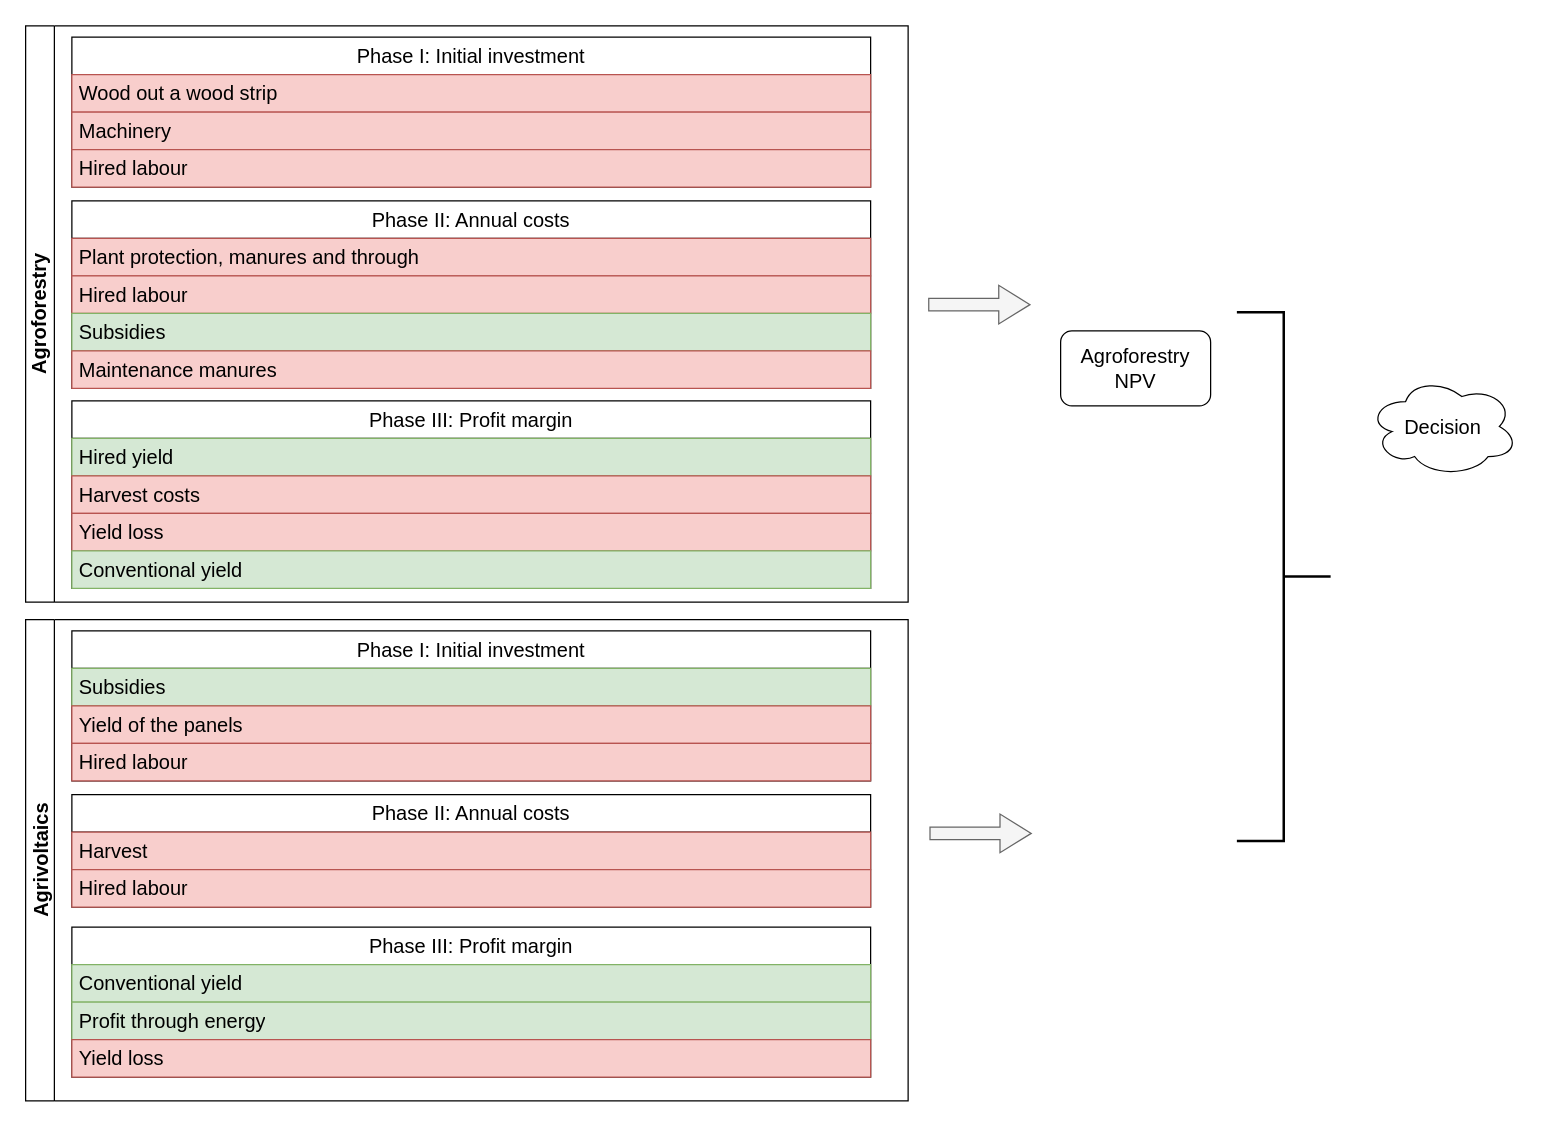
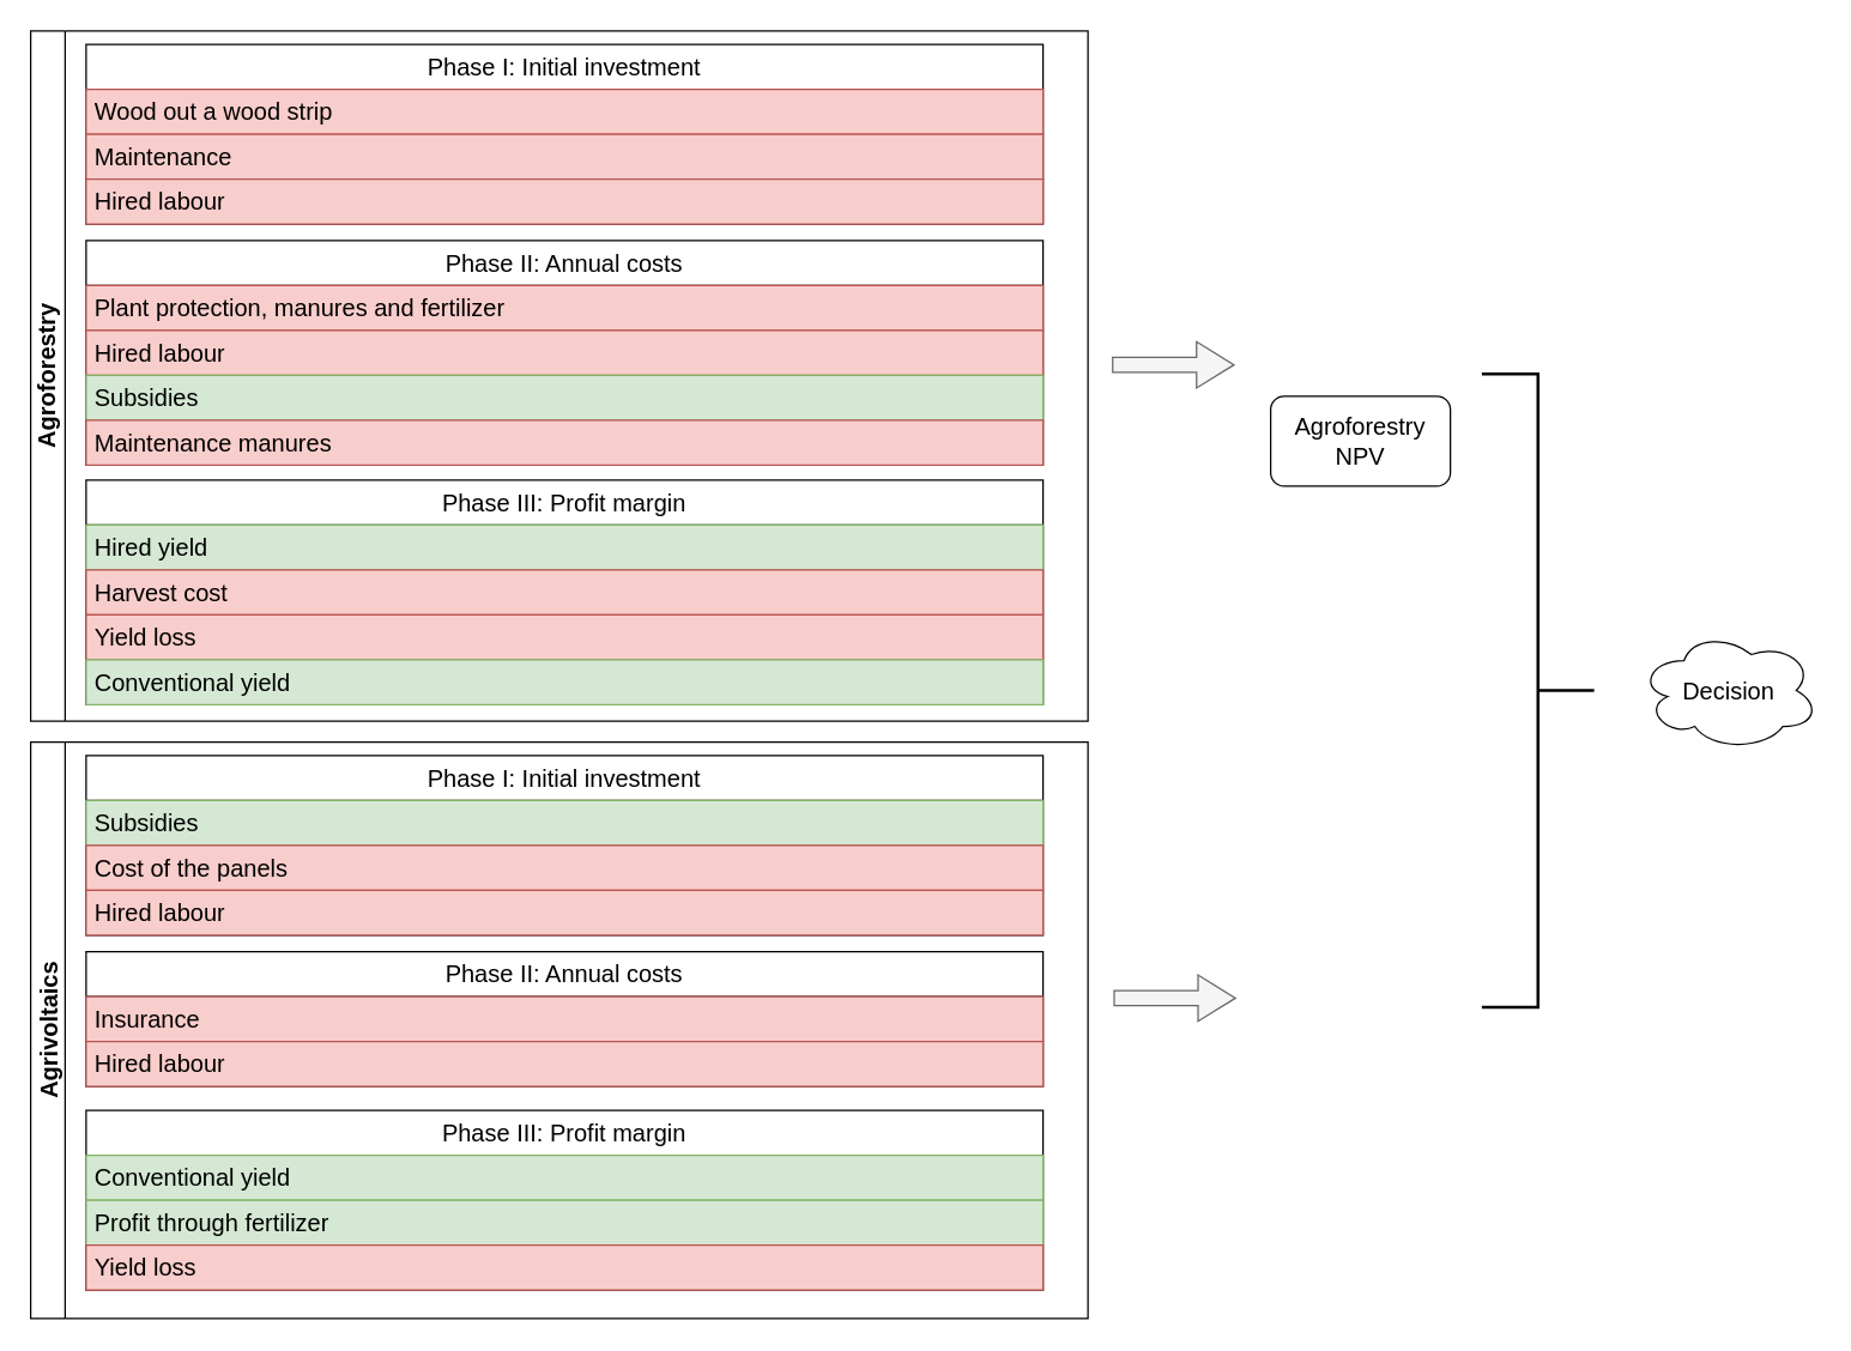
  <mxCell id="0" />
  <mxCell id="1" parent="0" />
  <mxCell id="2" value="Agroforestry" style="swimlane;horizontal=0;whiteSpace=wrap;html=1;fontSize=16;labelBackgroundColor=none;" vertex="1" parent="1"><mxGeometry x="20" y="20" width="706" height="461" as="geometry" /></mxCell>
  <mxCell id="3" value="Phase I: Initial investment" style="swimlane;fontStyle=0;childLayout=stackLayout;horizontal=1;startSize=30;horizontalStack=0;resizeParent=1;resizeParentMax=0;resizeLast=0;collapsible=1;marginBottom=0;whiteSpace=wrap;html=1;fontSize=16;labelBackgroundColor=none;" vertex="1" parent="2"><mxGeometry x="37" y="9" width="639" height="120" as="geometry" /></mxCell>
  <mxCell id="4" value="Wood out a wood strip" style="text;strokeColor=#b85450;fillColor=#f8cecc;align=left;verticalAlign=middle;spacingLeft=4;spacingRight=4;overflow=hidden;points=[[0,0.5],[1,0.5]];portConstraint=eastwest;rotatable=0;whiteSpace=wrap;html=1;fontSize=16;labelBackgroundColor=none;" vertex="1" parent="3"><mxGeometry y="30" width="639" height="30" as="geometry" /></mxCell>
- <mxCell id="5" value="Machinery" style="text;strokeColor=#b85450;fillColor=#f8cecc;align=left;verticalAlign=middle;spacingLeft=4;spacingRight=4;overflow=hidden;points=[[0,0.5],[1,0.5]];portConstraint=eastwest;rotatable=0;whiteSpace=wrap;html=1;fontSize=16;labelBackgroundColor=none;" vertex="1" parent="3"><mxGeometry y="60" width="639" height="30" as="geometry" /></mxCell>
+ <mxCell id="5" value="Maintenance" style="text;strokeColor=#b85450;fillColor=#f8cecc;align=left;verticalAlign=middle;spacingLeft=4;spacingRight=4;overflow=hidden;points=[[0,0.5],[1,0.5]];portConstraint=eastwest;rotatable=0;whiteSpace=wrap;html=1;fontSize=16;labelBackgroundColor=none;" vertex="1" parent="3"><mxGeometry y="60" width="639" height="30" as="geometry" /></mxCell>
  <mxCell id="6" value="Hired labour" style="text;strokeColor=#b85450;fillColor=#f8cecc;align=left;verticalAlign=middle;spacingLeft=4;spacingRight=4;overflow=hidden;points=[[0,0.5],[1,0.5]];portConstraint=eastwest;rotatable=0;whiteSpace=wrap;html=1;fontSize=16;labelBackgroundColor=none;" vertex="1" parent="3"><mxGeometry y="90" width="639" height="30" as="geometry" /></mxCell>
  <mxCell id="7" value="Phase II: Annual costs" style="swimlane;fontStyle=0;childLayout=stackLayout;horizontal=1;startSize=30;horizontalStack=0;resizeParent=1;resizeParentMax=0;resizeLast=0;collapsible=1;marginBottom=0;whiteSpace=wrap;html=1;fontSize=16;labelBackgroundColor=none;" vertex="1" parent="2"><mxGeometry x="37" y="140" width="639" height="150" as="geometry"><mxRectangle x="37" y="140" width="193" height="31" as="alternateBounds" /></mxGeometry></mxCell>
- <mxCell id="8" value="Plant protection, manures and through" style="text;strokeColor=#b85450;fillColor=#f8cecc;align=left;verticalAlign=middle;spacingLeft=4;spacingRight=4;overflow=hidden;points=[[0,0.5],[1,0.5]];portConstraint=eastwest;rotatable=0;whiteSpace=wrap;html=1;fontSize=16;labelBackgroundColor=none;" vertex="1" parent="7"><mxGeometry y="30" width="639" height="30" as="geometry" /></mxCell>
+ <mxCell id="8" value="Plant protection, manures and fertilizer" style="text;strokeColor=#b85450;fillColor=#f8cecc;align=left;verticalAlign=middle;spacingLeft=4;spacingRight=4;overflow=hidden;points=[[0,0.5],[1,0.5]];portConstraint=eastwest;rotatable=0;whiteSpace=wrap;html=1;fontSize=16;labelBackgroundColor=none;" vertex="1" parent="7"><mxGeometry y="30" width="639" height="30" as="geometry" /></mxCell>
  <mxCell id="9" value="Hired labour" style="text;strokeColor=#b85450;fillColor=#f8cecc;align=left;verticalAlign=middle;spacingLeft=4;spacingRight=4;overflow=hidden;points=[[0,0.5],[1,0.5]];portConstraint=eastwest;rotatable=0;whiteSpace=wrap;html=1;fontSize=16;labelBackgroundColor=none;" vertex="1" parent="7"><mxGeometry y="60" width="639" height="30" as="geometry" /></mxCell>
  <mxCell id="10" value="Subsidies" style="text;strokeColor=#82b366;fillColor=#d5e8d4;align=left;verticalAlign=middle;spacingLeft=4;spacingRight=4;overflow=hidden;points=[[0,0.5],[1,0.5]];portConstraint=eastwest;rotatable=0;whiteSpace=wrap;html=1;fontSize=16;labelBackgroundColor=none;" vertex="1" parent="7"><mxGeometry y="90" width="639" height="30" as="geometry" /></mxCell>
  <mxCell id="11" value="Maintenance manures" style="text;strokeColor=#b85450;fillColor=#f8cecc;align=left;verticalAlign=middle;spacingLeft=4;spacingRight=4;overflow=hidden;points=[[0,0.5],[1,0.5]];portConstraint=eastwest;rotatable=0;whiteSpace=wrap;html=1;fontSize=16;labelBackgroundColor=none;" vertex="1" parent="7"><mxGeometry y="120" width="639" height="30" as="geometry" /></mxCell>
  <mxCell id="12" value="Phase III: Profit margin" style="swimlane;fontStyle=0;childLayout=stackLayout;horizontal=1;startSize=30;horizontalStack=0;resizeParent=1;resizeParentMax=0;resizeLast=0;collapsible=1;marginBottom=0;whiteSpace=wrap;html=1;fontSize=16;labelBackgroundColor=none;" vertex="1" parent="2"><mxGeometry x="37" y="300" width="639" height="150" as="geometry" /></mxCell>
  <mxCell id="13" value="Hired yield" style="text;strokeColor=#82b366;fillColor=#d5e8d4;align=left;verticalAlign=middle;spacingLeft=4;spacingRight=4;overflow=hidden;points=[[0,0.5],[1,0.5]];portConstraint=eastwest;rotatable=0;whiteSpace=wrap;html=1;fontSize=16;labelBackgroundColor=none;" vertex="1" parent="12"><mxGeometry y="30" width="639" height="30" as="geometry" /></mxCell>
- <mxCell id="14" value="Harvest costs" style="text;strokeColor=#b85450;fillColor=#f8cecc;align=left;verticalAlign=middle;spacingLeft=4;spacingRight=4;overflow=hidden;points=[[0,0.5],[1,0.5]];portConstraint=eastwest;rotatable=0;whiteSpace=wrap;html=1;fontSize=16;labelBackgroundColor=none;" vertex="1" parent="12"><mxGeometry y="60" width="639" height="30" as="geometry" /></mxCell>
+ <mxCell id="14" value="Harvest cost" style="text;strokeColor=#b85450;fillColor=#f8cecc;align=left;verticalAlign=middle;spacingLeft=4;spacingRight=4;overflow=hidden;points=[[0,0.5],[1,0.5]];portConstraint=eastwest;rotatable=0;whiteSpace=wrap;html=1;fontSize=16;labelBackgroundColor=none;" vertex="1" parent="12"><mxGeometry y="60" width="639" height="30" as="geometry" /></mxCell>
  <mxCell id="15" value="Yield loss" style="text;strokeColor=#b85450;fillColor=#f8cecc;align=left;verticalAlign=middle;spacingLeft=4;spacingRight=4;overflow=hidden;points=[[0,0.5],[1,0.5]];portConstraint=eastwest;rotatable=0;whiteSpace=wrap;html=1;fontSize=16;labelBackgroundColor=none;" vertex="1" parent="12"><mxGeometry y="90" width="639" height="30" as="geometry" /></mxCell>
  <mxCell id="16" value="Conventional yield" style="text;strokeColor=#82b366;fillColor=#d5e8d4;align=left;verticalAlign=middle;spacingLeft=4;spacingRight=4;overflow=hidden;points=[[0,0.5],[1,0.5]];portConstraint=eastwest;rotatable=0;whiteSpace=wrap;html=1;fontSize=16;labelBackgroundColor=none;" vertex="1" parent="12"><mxGeometry y="120" width="639" height="30" as="geometry" /></mxCell>
  <mxCell id="17" value="Agrivoltaics" style="swimlane;horizontal=0;whiteSpace=wrap;html=1;fontSize=16;labelBackgroundColor=none;" vertex="1" parent="1"><mxGeometry x="20" y="495" width="706" height="385" as="geometry" /></mxCell>
  <mxCell id="18" value="Phase I: Initial investment" style="swimlane;fontStyle=0;childLayout=stackLayout;horizontal=1;startSize=30;horizontalStack=0;resizeParent=1;resizeParentMax=0;resizeLast=0;collapsible=1;marginBottom=0;whiteSpace=wrap;html=1;fontSize=16;labelBackgroundColor=none;" vertex="1" parent="17"><mxGeometry x="37" y="9" width="639" height="120" as="geometry" /></mxCell>
  <mxCell id="19" value="Subsidies" style="text;strokeColor=#82b366;fillColor=#d5e8d4;align=left;verticalAlign=middle;spacingLeft=4;spacingRight=4;overflow=hidden;points=[[0,0.5],[1,0.5]];portConstraint=eastwest;rotatable=0;whiteSpace=wrap;html=1;fontSize=16;labelBackgroundColor=none;" vertex="1" parent="18"><mxGeometry y="30" width="639" height="30" as="geometry" /></mxCell>
- <mxCell id="20" value="Yield of the panels" style="text;strokeColor=#b85450;fillColor=#f8cecc;align=left;verticalAlign=middle;spacingLeft=4;spacingRight=4;overflow=hidden;points=[[0,0.5],[1,0.5]];portConstraint=eastwest;rotatable=0;whiteSpace=wrap;html=1;fontSize=16;labelBackgroundColor=none;" vertex="1" parent="18"><mxGeometry y="60" width="639" height="30" as="geometry" /></mxCell>
+ <mxCell id="20" value="Cost of the panels" style="text;strokeColor=#b85450;fillColor=#f8cecc;align=left;verticalAlign=middle;spacingLeft=4;spacingRight=4;overflow=hidden;points=[[0,0.5],[1,0.5]];portConstraint=eastwest;rotatable=0;whiteSpace=wrap;html=1;fontSize=16;labelBackgroundColor=none;" vertex="1" parent="18"><mxGeometry y="60" width="639" height="30" as="geometry" /></mxCell>
  <mxCell id="21" value="Hired labour" style="text;strokeColor=#b85450;fillColor=#f8cecc;align=left;verticalAlign=middle;spacingLeft=4;spacingRight=4;overflow=hidden;points=[[0,0.5],[1,0.5]];portConstraint=eastwest;rotatable=0;whiteSpace=wrap;html=1;fontSize=16;labelBackgroundColor=none;" vertex="1" parent="18"><mxGeometry y="90" width="639" height="30" as="geometry" /></mxCell>
  <mxCell id="22" value="Phase II: Annual costs" style="swimlane;fontStyle=0;childLayout=stackLayout;horizontal=1;startSize=30;horizontalStack=0;resizeParent=1;resizeParentMax=0;resizeLast=0;collapsible=1;marginBottom=0;whiteSpace=wrap;html=1;fontSize=16;labelBackgroundColor=none;" vertex="1" parent="17"><mxGeometry x="37" y="140" width="639" height="90" as="geometry"><mxRectangle x="37" y="140" width="193" height="31" as="alternateBounds" /></mxGeometry></mxCell>
- <mxCell id="23" value="Harvest" style="text;strokeColor=#b85450;fillColor=#f8cecc;align=left;verticalAlign=middle;spacingLeft=4;spacingRight=4;overflow=hidden;points=[[0,0.5],[1,0.5]];portConstraint=eastwest;rotatable=0;whiteSpace=wrap;html=1;fontSize=16;labelBackgroundColor=none;" vertex="1" parent="22"><mxGeometry y="30" width="639" height="30" as="geometry" /></mxCell>
+ <mxCell id="23" value="Insurance" style="text;strokeColor=#b85450;fillColor=#f8cecc;align=left;verticalAlign=middle;spacingLeft=4;spacingRight=4;overflow=hidden;points=[[0,0.5],[1,0.5]];portConstraint=eastwest;rotatable=0;whiteSpace=wrap;html=1;fontSize=16;labelBackgroundColor=none;" vertex="1" parent="22"><mxGeometry y="30" width="639" height="30" as="geometry" /></mxCell>
  <mxCell id="24" value="Hired labour" style="text;strokeColor=#b85450;fillColor=#f8cecc;align=left;verticalAlign=middle;spacingLeft=4;spacingRight=4;overflow=hidden;points=[[0,0.5],[1,0.5]];portConstraint=eastwest;rotatable=0;whiteSpace=wrap;html=1;fontSize=16;labelBackgroundColor=none;" vertex="1" parent="22"><mxGeometry y="60" width="639" height="30" as="geometry" /></mxCell>
  <mxCell id="25" value="Phase III: Profit margin" style="swimlane;fontStyle=0;childLayout=stackLayout;horizontal=1;startSize=30;horizontalStack=0;resizeParent=1;resizeParentMax=0;resizeLast=0;collapsible=1;marginBottom=0;whiteSpace=wrap;html=1;fontSize=16;labelBackgroundColor=none;" vertex="1" parent="17"><mxGeometry x="37" y="246" width="639" height="120" as="geometry" /></mxCell>
  <mxCell id="26" value="Conventional yield" style="text;strokeColor=#82b366;fillColor=#d5e8d4;align=left;verticalAlign=middle;spacingLeft=4;spacingRight=4;overflow=hidden;points=[[0,0.5],[1,0.5]];portConstraint=eastwest;rotatable=0;whiteSpace=wrap;html=1;fontSize=16;labelBackgroundColor=none;" vertex="1" parent="25"><mxGeometry y="30" width="639" height="30" as="geometry" /></mxCell>
- <mxCell id="27" value="Profit through energy" style="text;strokeColor=#82b366;fillColor=#d5e8d4;align=left;verticalAlign=middle;spacingLeft=4;spacingRight=4;overflow=hidden;points=[[0,0.5],[1,0.5]];portConstraint=eastwest;rotatable=0;whiteSpace=wrap;html=1;fontSize=16;labelBackgroundColor=none;" vertex="1" parent="25"><mxGeometry y="60" width="639" height="30" as="geometry" /></mxCell>
+ <mxCell id="27" value="Profit through fertilizer" style="text;strokeColor=#82b366;fillColor=#d5e8d4;align=left;verticalAlign=middle;spacingLeft=4;spacingRight=4;overflow=hidden;points=[[0,0.5],[1,0.5]];portConstraint=eastwest;rotatable=0;whiteSpace=wrap;html=1;fontSize=16;labelBackgroundColor=none;" vertex="1" parent="25"><mxGeometry y="60" width="639" height="30" as="geometry" /></mxCell>
  <mxCell id="28" value="Yield loss" style="text;strokeColor=#b85450;fillColor=#f8cecc;align=left;verticalAlign=middle;spacingLeft=4;spacingRight=4;overflow=hidden;points=[[0,0.5],[1,0.5]];portConstraint=eastwest;rotatable=0;whiteSpace=wrap;html=1;fontSize=16;labelBackgroundColor=none;" vertex="1" parent="25"><mxGeometry y="90" width="639" height="30" as="geometry" /></mxCell>
  <mxCell id="29" value="" style="shape=flexArrow;endArrow=classic;html=1;rounded=0;fontSize=12;startSize=8;endSize=8;curved=1;fillColor=#f5f5f5;strokeColor=#666666;" edge="1" parent="1"><mxGeometry width="50" height="50" relative="1" as="geometry"><mxPoint x="742" y="243" as="sourcePoint" /><mxPoint x="824" y="243" as="targetPoint" /></mxGeometry></mxCell>
  <mxCell id="30" value="" style="shape=flexArrow;endArrow=classic;html=1;rounded=0;fontSize=12;startSize=8;endSize=8;curved=1;fillColor=#f5f5f5;strokeColor=#666666;" edge="1" parent="1"><mxGeometry width="50" height="50" relative="1" as="geometry"><mxPoint x="743" y="666" as="sourcePoint" /><mxPoint x="825" y="666" as="targetPoint" /></mxGeometry></mxCell>
  <mxCell id="31" value="Agroforestry NPV" style="rounded=1;whiteSpace=wrap;html=1;fontSize=16;" vertex="1" parent="1"><mxGeometry x="848" y="264" width="120" height="60" as="geometry" /></mxCell>
  <mxCell id="32" value="" style="strokeWidth=2;html=1;shape=mxgraph.flowchart.annotation_2;align=left;labelPosition=right;pointerEvents=1;fontSize=16;direction=west;" vertex="1" parent="1"><mxGeometry x="989" y="249" width="75" height="423" as="geometry" /></mxCell>
- <mxCell id="33" value="Decision" style="ellipse;shape=cloud;whiteSpace=wrap;html=1;fontSize=16;" vertex="1" parent="1"><mxGeometry x="1094" y="300.5" width="120" height="80" as="geometry" /></mxCell>
+ <mxCell id="33" value="Decision" style="ellipse;shape=cloud;whiteSpace=wrap;html=1;fontSize=16;" vertex="1" parent="1"><mxGeometry x="1094" y="420.5" width="120" height="80" as="geometry" /></mxCell>
